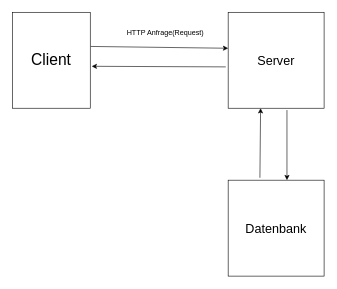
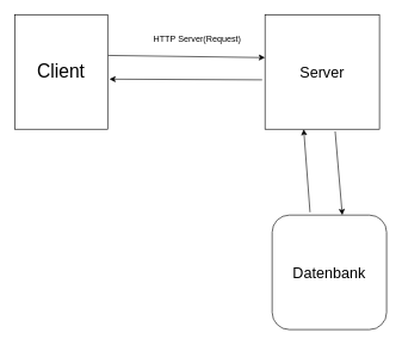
  <mxCell id="0" />
  <mxCell id="1" parent="0" />
  <mxCell id="2" value="&lt;font style=&quot;font-size: 26px;&quot;&gt;Client&lt;/font&gt;" style="whiteSpace=wrap;html=1;aspect=fixed;" vertex="1" parent="1"><mxGeometry x="20" y="20" width="130" height="160" as="geometry" /></mxCell>
- <mxCell id="3" value="&lt;span style=&quot;font-size: 21px;&quot;&gt;Server&lt;/span&gt;" style="whiteSpace=wrap;html=1;aspect=fixed;" vertex="1" parent="1"><mxGeometry x="380" y="20" width="160" height="160" as="geometry" /></mxCell>
+ <mxCell id="3" value="&lt;span style=&quot;font-size: 21px;&quot;&gt;Server&lt;/span&gt;" style="whiteSpace=wrap;html=1;aspect=fixed;" vertex="1" parent="1"><mxGeometry x="370" y="20" width="160" height="160" as="geometry" /></mxCell>
  <mxCell id="4" value="" style="endArrow=classic;html=1;rounded=0;exitX=1.006;exitY=0.356;exitDx=0;exitDy=0;exitPerimeter=0;entryX=0;entryY=0.375;entryDx=0;entryDy=0;entryPerimeter=0;" edge="1" parent="1" source="2" target="3"><mxGeometry width="50" height="50" relative="1" as="geometry"><mxPoint x="240" y="90" as="sourcePoint" /><mxPoint x="290" y="40" as="targetPoint" /></mxGeometry></mxCell>
- <mxCell id="5" value="HTTP Anfrage(Request)" style="text;html=1;align=center;verticalAlign=middle;resizable=0;points=[];autosize=1;strokeColor=none;fillColor=none;" vertex="1" parent="1"><mxGeometry x="200" y="40" width="150" height="30" as="geometry" /></mxCell>
+ <mxCell id="5" value="HTTP Server(Request)" style="text;html=1;align=center;verticalAlign=middle;resizable=0;points=[];autosize=1;strokeColor=none;fillColor=none;" vertex="1" parent="1"><mxGeometry x="200" y="40" width="150" height="30" as="geometry" /></mxCell>
  <mxCell id="6" value="" style="endArrow=classic;html=1;rounded=0;exitX=-0.025;exitY=0.569;exitDx=0;exitDy=0;exitPerimeter=0;entryX=1.019;entryY=0.563;entryDx=0;entryDy=0;entryPerimeter=0;" edge="1" parent="1" source="3" target="2"><mxGeometry width="50" height="50" relative="1" as="geometry"><mxPoint x="260" y="150" as="sourcePoint" /><mxPoint x="200" y="110" as="targetPoint" /></mxGeometry></mxCell>
- <mxCell id="7" value="&lt;font style=&quot;font-size: 21px;&quot;&gt;Datenbank&lt;/font&gt;" style="whiteSpace=wrap;html=1;aspect=fixed;" vertex="1" parent="1"><mxGeometry x="380" y="300" width="160" height="160" as="geometry" /></mxCell>
+ <mxCell id="7" value="&lt;font style=&quot;font-size: 21px;&quot;&gt;Datenbank&lt;/font&gt;" style="whiteSpace=wrap;html=1;aspect=fixed;rounded=1;" vertex="1" parent="1"><mxGeometry x="380" y="300" width="160" height="160" as="geometry" /></mxCell>
  <mxCell id="8" value="" style="endArrow=classic;html=1;rounded=0;entryX=0.338;entryY=1;entryDx=0;entryDy=0;entryPerimeter=0;exitX=0.331;exitY=-0.025;exitDx=0;exitDy=0;exitPerimeter=0;" edge="1" parent="1" source="7" target="3"><mxGeometry width="50" height="50" relative="1" as="geometry"><mxPoint x="434" y="290" as="sourcePoint" /><mxPoint x="480" y="250" as="targetPoint" /></mxGeometry></mxCell>
  <mxCell id="9" value="" style="endArrow=classic;html=1;rounded=0;exitX=0.613;exitY=1.019;exitDx=0;exitDy=0;exitPerimeter=0;entryX=0.613;entryY=0;entryDx=0;entryDy=0;entryPerimeter=0;" edge="1" parent="1" source="3" target="7"><mxGeometry width="50" height="50" relative="1" as="geometry"><mxPoint x="480" y="190" as="sourcePoint" /><mxPoint x="478" y="290" as="targetPoint" /></mxGeometry></mxCell>
